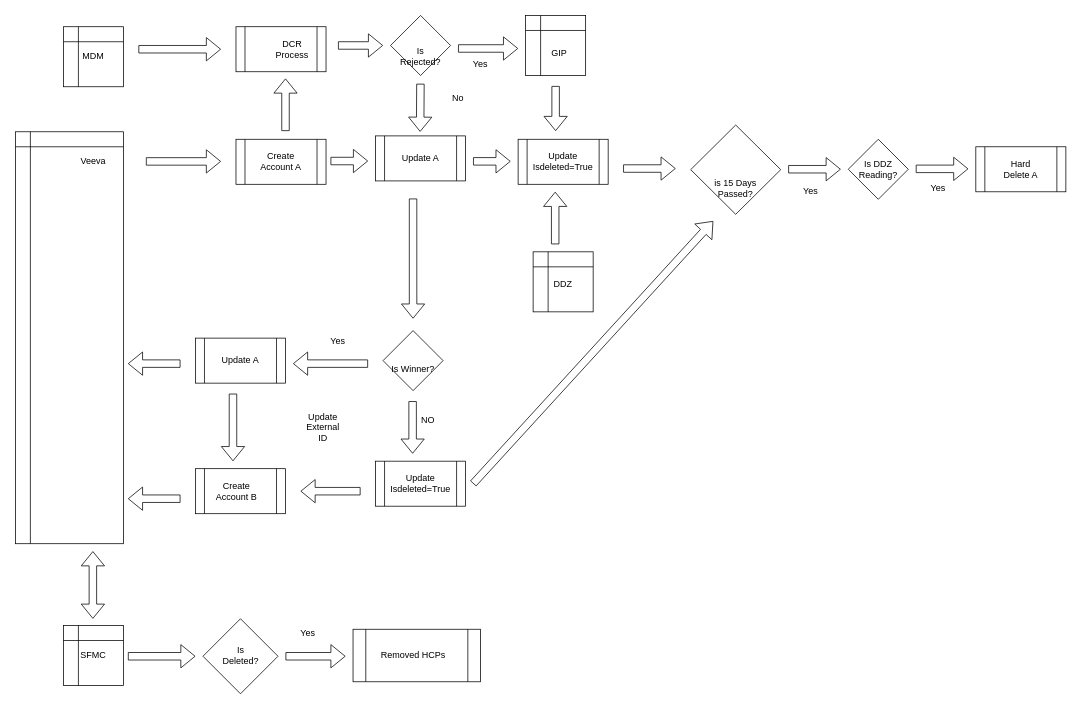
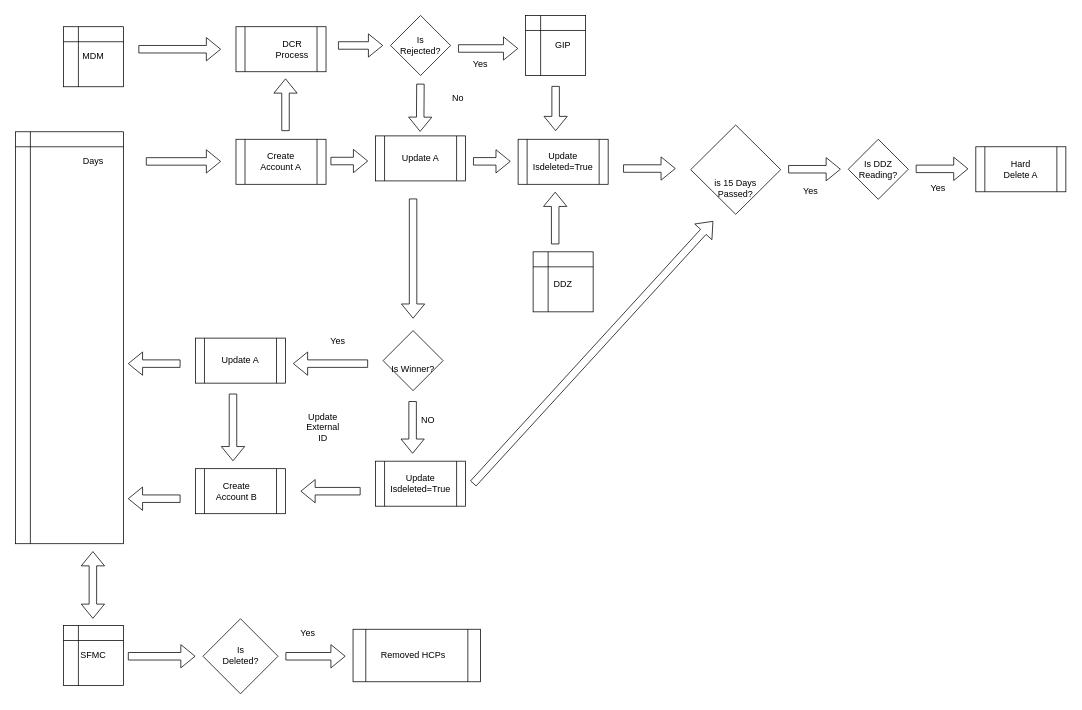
  <mxCell id="0" />
  <mxCell id="1" parent="0" />
  <mxCell id="2" value="" style="shape=internalStorage;whiteSpace=wrap;html=1;backgroundOutline=1;" vertex="1" parent="1"><mxGeometry x="84" y="35" width="80" height="80" as="geometry" /></mxCell>
  <mxCell id="3" value="" style="shape=internalStorage;whiteSpace=wrap;html=1;backgroundOutline=1;" vertex="1" parent="1"><mxGeometry x="20" y="175" width="144" height="549" as="geometry" /></mxCell>
  <mxCell id="4" value="" style="shape=internalStorage;whiteSpace=wrap;html=1;backgroundOutline=1;" vertex="1" parent="1"><mxGeometry x="84" y="833" width="80" height="80" as="geometry" /></mxCell>
  <mxCell id="5" value="" style="shape=flexArrow;endArrow=classic;html=1;rounded=0;" edge="1" parent="1"><mxGeometry width="50" height="50" relative="1" as="geometry"><mxPoint x="184" y="65" as="sourcePoint" /><mxPoint x="294" y="65" as="targetPoint" /></mxGeometry></mxCell>
  <mxCell id="6" value="" style="shape=process;whiteSpace=wrap;html=1;backgroundOutline=1;" vertex="1" parent="1"><mxGeometry x="314" y="35" width="120" height="60" as="geometry" /></mxCell>
  <mxCell id="7" value="" style="shape=process;whiteSpace=wrap;html=1;backgroundOutline=1;" vertex="1" parent="1"><mxGeometry x="314" y="185" width="120" height="60" as="geometry" /></mxCell>
  <mxCell id="8" value="" style="shape=flexArrow;endArrow=classic;html=1;rounded=0;" edge="1" parent="1"><mxGeometry width="50" height="50" relative="1" as="geometry"><mxPoint x="194" y="214.5" as="sourcePoint" /><mxPoint x="294" y="214.5" as="targetPoint" /></mxGeometry></mxCell>
- <mxCell id="9" value="Veeva" style="text;html=1;strokeColor=none;fillColor=none;align=center;verticalAlign=middle;whiteSpace=wrap;rounded=0;" vertex="1" parent="1"><mxGeometry x="94" y="200" width="60" height="30" as="geometry" /></mxCell>
+ <mxCell id="9" value="Days" style="text;html=1;strokeColor=none;fillColor=none;align=center;verticalAlign=middle;whiteSpace=wrap;rounded=0;" vertex="1" parent="1"><mxGeometry x="94" y="200" width="60" height="30" as="geometry" /></mxCell>
  <mxCell id="10" value="SFMC" style="text;html=1;strokeColor=none;fillColor=none;align=center;verticalAlign=middle;whiteSpace=wrap;rounded=0;" vertex="1" parent="1"><mxGeometry x="94" y="858" width="60" height="30" as="geometry" /></mxCell>
  <mxCell id="11" value="MDM" style="text;html=1;strokeColor=none;fillColor=none;align=center;verticalAlign=middle;whiteSpace=wrap;rounded=0;" vertex="1" parent="1"><mxGeometry x="94" y="60" width="60" height="30" as="geometry" /></mxCell>
  <mxCell id="12" value="" style="shape=flexArrow;endArrow=classic;startArrow=classic;html=1;rounded=0;" edge="1" parent="1"><mxGeometry width="100" height="100" relative="1" as="geometry"><mxPoint x="123.29" y="824" as="sourcePoint" /><mxPoint x="123.29" y="734" as="targetPoint" /></mxGeometry></mxCell>
  <mxCell id="13" value="Create Account A" style="text;html=1;strokeColor=none;fillColor=none;align=center;verticalAlign=middle;whiteSpace=wrap;rounded=0;" vertex="1" parent="1"><mxGeometry x="344" y="200" width="60" height="30" as="geometry" /></mxCell>
  <mxCell id="14" value="DCR Process" style="text;html=1;strokeColor=none;fillColor=none;align=center;verticalAlign=middle;whiteSpace=wrap;rounded=0;" vertex="1" parent="1"><mxGeometry x="359" y="50" width="60" height="30" as="geometry" /></mxCell>
  <mxCell id="15" value="" style="shape=flexArrow;endArrow=classic;html=1;rounded=0;" edge="1" parent="1"><mxGeometry width="50" height="50" relative="1" as="geometry"><mxPoint x="450" y="60" as="sourcePoint" /><mxPoint x="510" y="60" as="targetPoint" /></mxGeometry></mxCell>
  <mxCell id="16" value="" style="rhombus;whiteSpace=wrap;html=1;" vertex="1" parent="1"><mxGeometry x="520" y="20" width="80" height="80" as="geometry" /></mxCell>
- <mxCell id="17" value="Is Rejected?" style="text;html=1;strokeColor=none;fillColor=none;align=center;verticalAlign=middle;whiteSpace=wrap;rounded=0;" vertex="1" parent="1"><mxGeometry x="530" y="60" width="60" height="30" as="geometry" /></mxCell>
+ <mxCell id="17" value="Is Rejected?" style="text;html=1;strokeColor=none;fillColor=none;align=center;verticalAlign=middle;whiteSpace=wrap;rounded=0;" vertex="1" parent="1"><mxGeometry x="530" y="45" width="60" height="30" as="geometry" /></mxCell>
  <mxCell id="18" value="" style="shape=flexArrow;endArrow=classic;html=1;rounded=0;" edge="1" parent="1"><mxGeometry width="50" height="50" relative="1" as="geometry"><mxPoint x="610" y="64" as="sourcePoint" /><mxPoint x="690" y="64" as="targetPoint" /></mxGeometry></mxCell>
  <mxCell id="19" value="Yes" style="text;html=1;strokeColor=none;fillColor=none;align=center;verticalAlign=middle;whiteSpace=wrap;rounded=0;" vertex="1" parent="1"><mxGeometry x="610" y="70" width="60" height="30" as="geometry" /></mxCell>
  <mxCell id="20" value="" style="shape=flexArrow;endArrow=classic;html=1;rounded=0;" edge="1" parent="1"><mxGeometry width="50" height="50" relative="1" as="geometry"><mxPoint x="380" y="174" as="sourcePoint" /><mxPoint x="380" y="104" as="targetPoint" /></mxGeometry></mxCell>
  <mxCell id="21" value="" style="shape=process;whiteSpace=wrap;html=1;backgroundOutline=1;" vertex="1" parent="1"><mxGeometry x="690" y="185" width="120" height="60" as="geometry" /></mxCell>
  <mxCell id="22" value="Update Isdeleted=True" style="text;html=1;strokeColor=none;fillColor=none;align=center;verticalAlign=middle;whiteSpace=wrap;rounded=0;" vertex="1" parent="1"><mxGeometry x="720" y="200" width="60" height="30" as="geometry" /></mxCell>
  <mxCell id="23" value="" style="shape=internalStorage;whiteSpace=wrap;html=1;backgroundOutline=1;" vertex="1" parent="1"><mxGeometry x="700" y="20" width="80" height="80" as="geometry" /></mxCell>
- <mxCell id="24" value="GIP" style="text;html=1;strokeColor=none;fillColor=none;align=center;verticalAlign=middle;whiteSpace=wrap;rounded=0;" vertex="1" parent="1"><mxGeometry x="715" y="55" width="60" height="30" as="geometry" /></mxCell>
+ <mxCell id="24" value="GIP" style="text;html=1;strokeColor=none;fillColor=none;align=center;verticalAlign=middle;whiteSpace=wrap;rounded=0;" vertex="1" parent="1"><mxGeometry x="720" y="45" width="60" height="30" as="geometry" /></mxCell>
  <mxCell id="25" value="" style="shape=flexArrow;endArrow=classic;html=1;rounded=0;" edge="1" parent="1"><mxGeometry width="50" height="50" relative="1" as="geometry"><mxPoint x="740" y="114" as="sourcePoint" /><mxPoint x="740" y="174" as="targetPoint" /></mxGeometry></mxCell>
  <mxCell id="26" value="" style="shape=internalStorage;whiteSpace=wrap;html=1;backgroundOutline=1;" vertex="1" parent="1"><mxGeometry x="710" y="335" width="80" height="80" as="geometry" /></mxCell>
  <mxCell id="27" value="" style="shape=flexArrow;endArrow=classic;html=1;rounded=0;" edge="1" parent="1"><mxGeometry width="50" height="50" relative="1" as="geometry"><mxPoint x="830" y="224" as="sourcePoint" /><mxPoint x="900" y="224" as="targetPoint" /></mxGeometry></mxCell>
  <mxCell id="28" value="" style="rhombus;whiteSpace=wrap;html=1;" vertex="1" parent="1"><mxGeometry x="920" y="166" width="120" height="119" as="geometry" /></mxCell>
  <mxCell id="29" value="is 15 Days Passed?" style="text;html=1;strokeColor=none;fillColor=none;align=center;verticalAlign=middle;whiteSpace=wrap;rounded=0;" vertex="1" parent="1"><mxGeometry x="950" y="235.5" width="60" height="30" as="geometry" /></mxCell>
  <mxCell id="30" value="" style="shape=flexArrow;endArrow=classic;html=1;rounded=0;" edge="1" parent="1"><mxGeometry width="50" height="50" relative="1" as="geometry"><mxPoint x="1050" y="224.91" as="sourcePoint" /><mxPoint x="1120" y="224.91" as="targetPoint" /></mxGeometry></mxCell>
  <mxCell id="31" value="Yes" style="text;html=1;strokeColor=none;fillColor=none;align=center;verticalAlign=middle;whiteSpace=wrap;rounded=0;" vertex="1" parent="1"><mxGeometry x="1050" y="240" width="60" height="30" as="geometry" /></mxCell>
  <mxCell id="32" value="" style="shape=flexArrow;endArrow=classic;html=1;rounded=0;" edge="1" parent="1"><mxGeometry width="50" height="50" relative="1" as="geometry"><mxPoint x="739.41" y="325" as="sourcePoint" /><mxPoint x="739.41" y="255" as="targetPoint" /></mxGeometry></mxCell>
  <mxCell id="33" value="DDZ" style="text;html=1;strokeColor=none;fillColor=none;align=center;verticalAlign=middle;whiteSpace=wrap;rounded=0;" vertex="1" parent="1"><mxGeometry x="720" y="364" width="60" height="30" as="geometry" /></mxCell>
  <mxCell id="34" value="" style="rhombus;whiteSpace=wrap;html=1;" vertex="1" parent="1"><mxGeometry x="1130" y="185" width="80" height="80" as="geometry" /></mxCell>
  <mxCell id="35" value="Is DDZ Reading?" style="text;html=1;strokeColor=none;fillColor=none;align=center;verticalAlign=middle;whiteSpace=wrap;rounded=0;" vertex="1" parent="1"><mxGeometry x="1140" y="210" width="60" height="30" as="geometry" /></mxCell>
  <mxCell id="36" value="" style="shape=flexArrow;endArrow=classic;html=1;rounded=0;" edge="1" parent="1"><mxGeometry width="50" height="50" relative="1" as="geometry"><mxPoint x="1220" y="224.41" as="sourcePoint" /><mxPoint x="1290" y="224.41" as="targetPoint" /></mxGeometry></mxCell>
  <mxCell id="37" value="Yes" style="text;html=1;strokeColor=none;fillColor=none;align=center;verticalAlign=middle;whiteSpace=wrap;rounded=0;" vertex="1" parent="1"><mxGeometry x="1220" y="235" width="60" height="30" as="geometry" /></mxCell>
  <mxCell id="38" value="" style="shape=process;whiteSpace=wrap;html=1;backgroundOutline=1;" vertex="1" parent="1"><mxGeometry x="1300" y="195" width="120" height="60" as="geometry" /></mxCell>
  <mxCell id="39" value="Hard Delete A" style="text;html=1;strokeColor=none;fillColor=none;align=center;verticalAlign=middle;whiteSpace=wrap;rounded=0;" vertex="1" parent="1"><mxGeometry x="1330" y="210" width="60" height="30" as="geometry" /></mxCell>
  <mxCell id="40" value="" style="shape=flexArrow;endArrow=classic;html=1;rounded=0;" edge="1" parent="1"><mxGeometry width="50" height="50" relative="1" as="geometry"><mxPoint x="559.82" y="111" as="sourcePoint" /><mxPoint x="559.41" y="175" as="targetPoint" /></mxGeometry></mxCell>
  <mxCell id="41" value="No" style="text;html=1;strokeColor=none;fillColor=none;align=center;verticalAlign=middle;whiteSpace=wrap;rounded=0;" vertex="1" parent="1"><mxGeometry x="580" y="115" width="60" height="30" as="geometry" /></mxCell>
  <mxCell id="42" value="" style="shape=process;whiteSpace=wrap;html=1;backgroundOutline=1;" vertex="1" parent="1"><mxGeometry x="500" y="180.5" width="120" height="60" as="geometry" /></mxCell>
  <mxCell id="43" value="Update A" style="text;html=1;strokeColor=none;fillColor=none;align=center;verticalAlign=middle;whiteSpace=wrap;rounded=0;" vertex="1" parent="1"><mxGeometry x="530" y="195.5" width="60" height="30" as="geometry" /></mxCell>
  <mxCell id="44" value="" style="shape=flexArrow;endArrow=classic;html=1;rounded=0;" edge="1" parent="1"><mxGeometry width="50" height="50" relative="1" as="geometry"><mxPoint x="550" y="264" as="sourcePoint" /><mxPoint x="550" y="424" as="targetPoint" /></mxGeometry></mxCell>
  <mxCell id="45" value="" style="rhombus;whiteSpace=wrap;html=1;fontColor=#FFFFFF;labelBackgroundColor=#FFF2CC;" vertex="1" parent="1"><mxGeometry x="510" y="440" width="80" height="80" as="geometry" /></mxCell>
  <mxCell id="46" value="Is Winner?" style="text;html=1;strokeColor=none;fillColor=none;align=center;verticalAlign=middle;whiteSpace=wrap;rounded=0;" vertex="1" parent="1"><mxGeometry x="520" y="476" width="60" height="30" as="geometry" /></mxCell>
  <mxCell id="47" value="" style="shape=flexArrow;endArrow=classic;html=1;rounded=0;" edge="1" parent="1"><mxGeometry width="50" height="50" relative="1" as="geometry"><mxPoint x="490" y="484" as="sourcePoint" /><mxPoint x="390" y="484" as="targetPoint" /></mxGeometry></mxCell>
  <mxCell id="48" value="Yes" style="text;html=1;strokeColor=none;fillColor=none;align=center;verticalAlign=middle;whiteSpace=wrap;rounded=0;" vertex="1" parent="1"><mxGeometry x="420" y="440" width="60" height="30" as="geometry" /></mxCell>
  <mxCell id="49" value="" style="shape=process;whiteSpace=wrap;html=1;backgroundOutline=1;" vertex="1" parent="1"><mxGeometry x="260" y="450" width="120" height="60" as="geometry" /></mxCell>
  <mxCell id="50" value="Update A" style="text;html=1;strokeColor=none;fillColor=none;align=center;verticalAlign=middle;whiteSpace=wrap;rounded=0;" vertex="1" parent="1"><mxGeometry x="290" y="465" width="60" height="30" as="geometry" /></mxCell>
  <mxCell id="51" value="" style="shape=flexArrow;endArrow=classic;html=1;rounded=0;" edge="1" parent="1"><mxGeometry width="50" height="50" relative="1" as="geometry"><mxPoint x="549.41" y="534" as="sourcePoint" /><mxPoint x="549.41" y="604" as="targetPoint" /></mxGeometry></mxCell>
  <mxCell id="52" value="NO" style="text;html=1;strokeColor=none;fillColor=none;align=center;verticalAlign=middle;whiteSpace=wrap;rounded=0;" vertex="1" parent="1"><mxGeometry x="540" y="544" width="60" height="30" as="geometry" /></mxCell>
  <mxCell id="53" value="" style="shape=process;whiteSpace=wrap;html=1;backgroundOutline=1;" vertex="1" parent="1"><mxGeometry x="500" y="614" width="120" height="60" as="geometry" /></mxCell>
  <mxCell id="54" value="Update Isdeleted=True" style="text;html=1;strokeColor=none;fillColor=none;align=center;verticalAlign=middle;whiteSpace=wrap;rounded=0;" vertex="1" parent="1"><mxGeometry x="530" y="629" width="60" height="30" as="geometry" /></mxCell>
  <mxCell id="55" value="" style="shape=flexArrow;endArrow=classic;html=1;rounded=0;" edge="1" parent="1"><mxGeometry width="50" height="50" relative="1" as="geometry"><mxPoint x="630" y="644" as="sourcePoint" /><mxPoint x="950" y="294" as="targetPoint" /></mxGeometry></mxCell>
  <mxCell id="56" value="" style="shape=flexArrow;endArrow=classic;html=1;rounded=0;" edge="1" parent="1"><mxGeometry width="50" height="50" relative="1" as="geometry"><mxPoint x="480" y="654" as="sourcePoint" /><mxPoint x="400" y="654" as="targetPoint" /></mxGeometry></mxCell>
  <mxCell id="57" value="" style="shape=process;whiteSpace=wrap;html=1;backgroundOutline=1;" vertex="1" parent="1"><mxGeometry x="260" y="624" width="120" height="60" as="geometry" /></mxCell>
  <mxCell id="58" value="Create Account B" style="text;html=1;strokeColor=none;fillColor=none;align=center;verticalAlign=middle;whiteSpace=wrap;rounded=0;" vertex="1" parent="1"><mxGeometry x="285" y="639" width="60" height="30" as="geometry" /></mxCell>
  <mxCell id="59" value="" style="shape=flexArrow;endArrow=classic;html=1;rounded=0;" edge="1" parent="1"><mxGeometry width="50" height="50" relative="1" as="geometry"><mxPoint x="310" y="524" as="sourcePoint" /><mxPoint x="310" y="614" as="targetPoint" /></mxGeometry></mxCell>
  <mxCell id="60" value="Update External ID" style="text;html=1;strokeColor=none;fillColor=none;align=center;verticalAlign=middle;whiteSpace=wrap;rounded=0;" vertex="1" parent="1"><mxGeometry x="400" y="554" width="60" height="30" as="geometry" /></mxCell>
  <mxCell id="61" value="" style="shape=flexArrow;endArrow=classic;html=1;rounded=0;" edge="1" parent="1"><mxGeometry width="50" height="50" relative="1" as="geometry"><mxPoint x="440" y="214" as="sourcePoint" /><mxPoint x="490" y="214" as="targetPoint" /></mxGeometry></mxCell>
  <mxCell id="62" value="" style="shape=flexArrow;endArrow=classic;html=1;rounded=0;" edge="1" parent="1"><mxGeometry width="50" height="50" relative="1" as="geometry"><mxPoint x="630" y="214.41" as="sourcePoint" /><mxPoint x="680" y="214.41" as="targetPoint" /></mxGeometry></mxCell>
  <mxCell id="63" value="" style="shape=flexArrow;endArrow=classic;html=1;rounded=0;" edge="1" parent="1"><mxGeometry width="50" height="50" relative="1" as="geometry"><mxPoint x="240" y="484" as="sourcePoint" /><mxPoint x="170" y="484" as="targetPoint" /></mxGeometry></mxCell>
  <mxCell id="64" value="" style="shape=flexArrow;endArrow=classic;html=1;rounded=0;fontColor=#FFFFFF;" edge="1" parent="1"><mxGeometry width="50" height="50" relative="1" as="geometry"><mxPoint x="240" y="664" as="sourcePoint" /><mxPoint x="170" y="664" as="targetPoint" /></mxGeometry></mxCell>
  <mxCell id="65" value="" style="shape=flexArrow;endArrow=classic;html=1;rounded=0;fontColor=#FFFFFF;" edge="1" parent="1"><mxGeometry width="50" height="50" relative="1" as="geometry"><mxPoint x="170" y="874" as="sourcePoint" /><mxPoint x="260" y="874" as="targetPoint" /></mxGeometry></mxCell>
  <mxCell id="66" value="" style="rhombus;whiteSpace=wrap;html=1;fontColor=#FFFFFF;labelBackgroundColor=#FFF2CC;" vertex="1" parent="1"><mxGeometry x="270" y="824" width="100" height="100" as="geometry" /></mxCell>
  <mxCell id="67" value="Is Deleted?" style="text;html=1;strokeColor=none;fillColor=none;align=center;verticalAlign=middle;whiteSpace=wrap;rounded=0;" vertex="1" parent="1"><mxGeometry x="297.5" y="863" width="45" height="20" as="geometry" /></mxCell>
  <mxCell id="68" value="" style="shape=flexArrow;endArrow=classic;html=1;rounded=0;fontColor=#FFFFFF;" edge="1" parent="1"><mxGeometry width="50" height="50" relative="1" as="geometry"><mxPoint x="380" y="874" as="sourcePoint" /><mxPoint x="460" y="874" as="targetPoint" /></mxGeometry></mxCell>
  <mxCell id="69" value="" style="shape=process;whiteSpace=wrap;html=1;backgroundOutline=1;labelBackgroundColor=#FFF2CC;fontColor=#FFFFFF;" vertex="1" parent="1"><mxGeometry x="470" y="838" width="170" height="70" as="geometry" /></mxCell>
  <mxCell id="70" value="Removed HCPs" style="text;html=1;strokeColor=none;fillColor=none;align=center;verticalAlign=middle;whiteSpace=wrap;rounded=0;" vertex="1" parent="1"><mxGeometry x="492.5" y="848" width="115" height="50" as="geometry" /></mxCell>
  <mxCell id="71" value="Yes" style="text;html=1;strokeColor=none;fillColor=none;align=center;verticalAlign=middle;whiteSpace=wrap;rounded=0;" vertex="1" parent="1"><mxGeometry x="380" y="828" width="60" height="30" as="geometry" /></mxCell>
